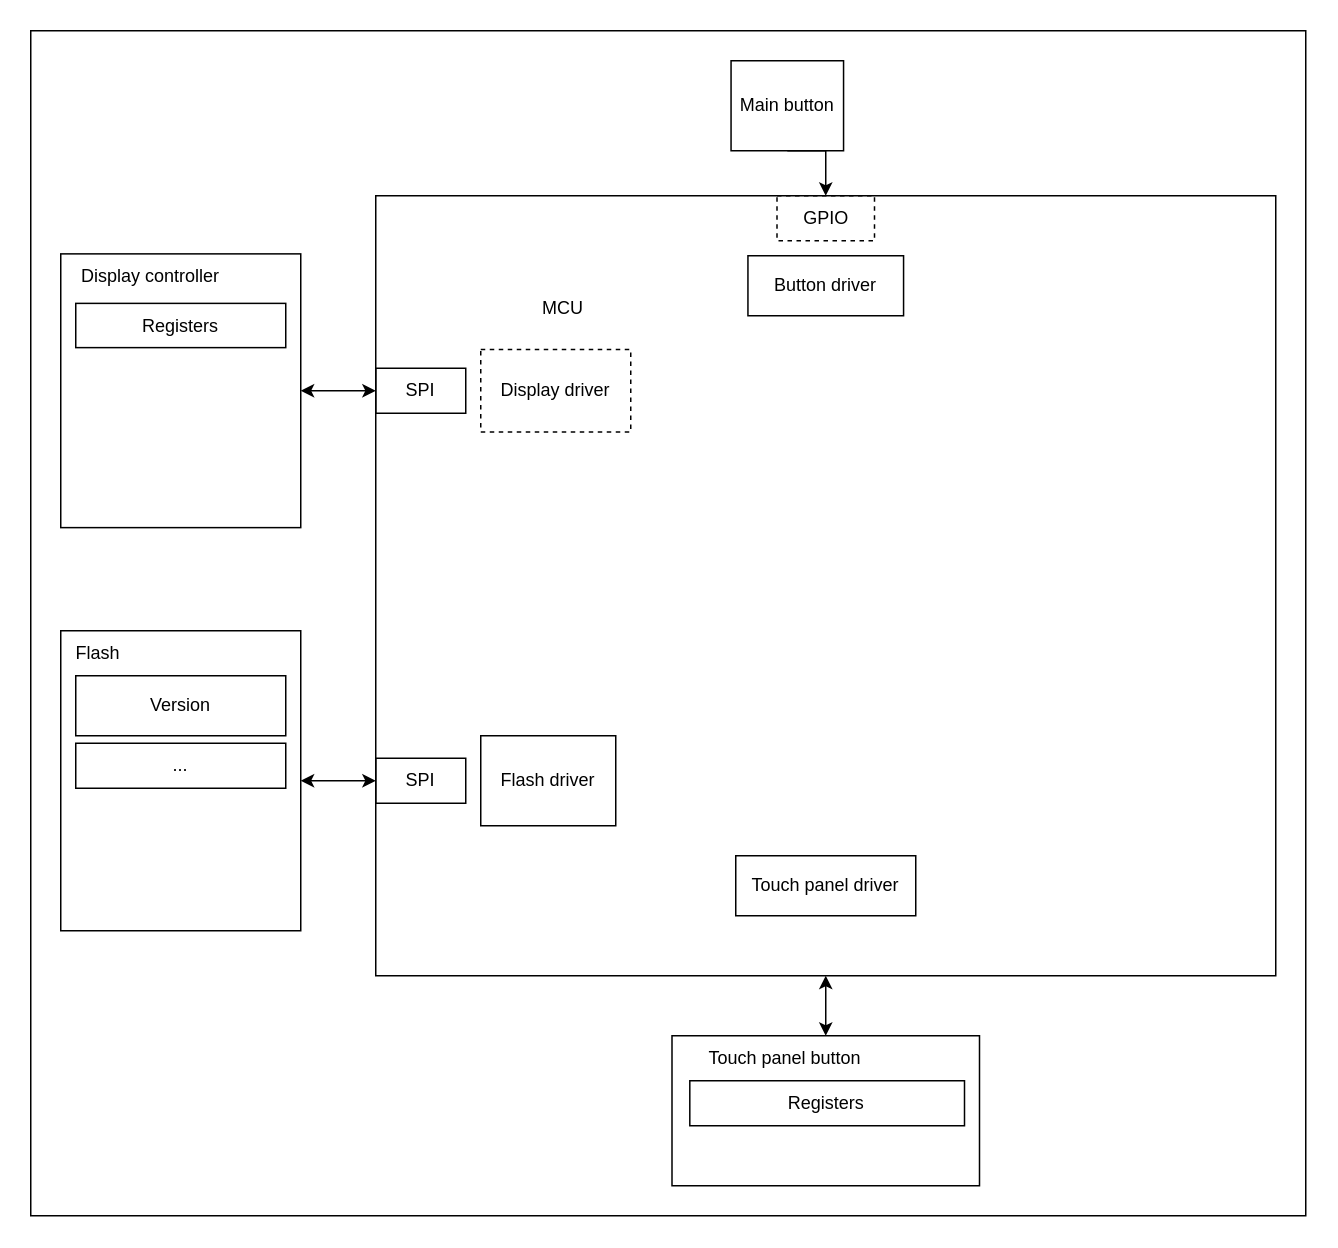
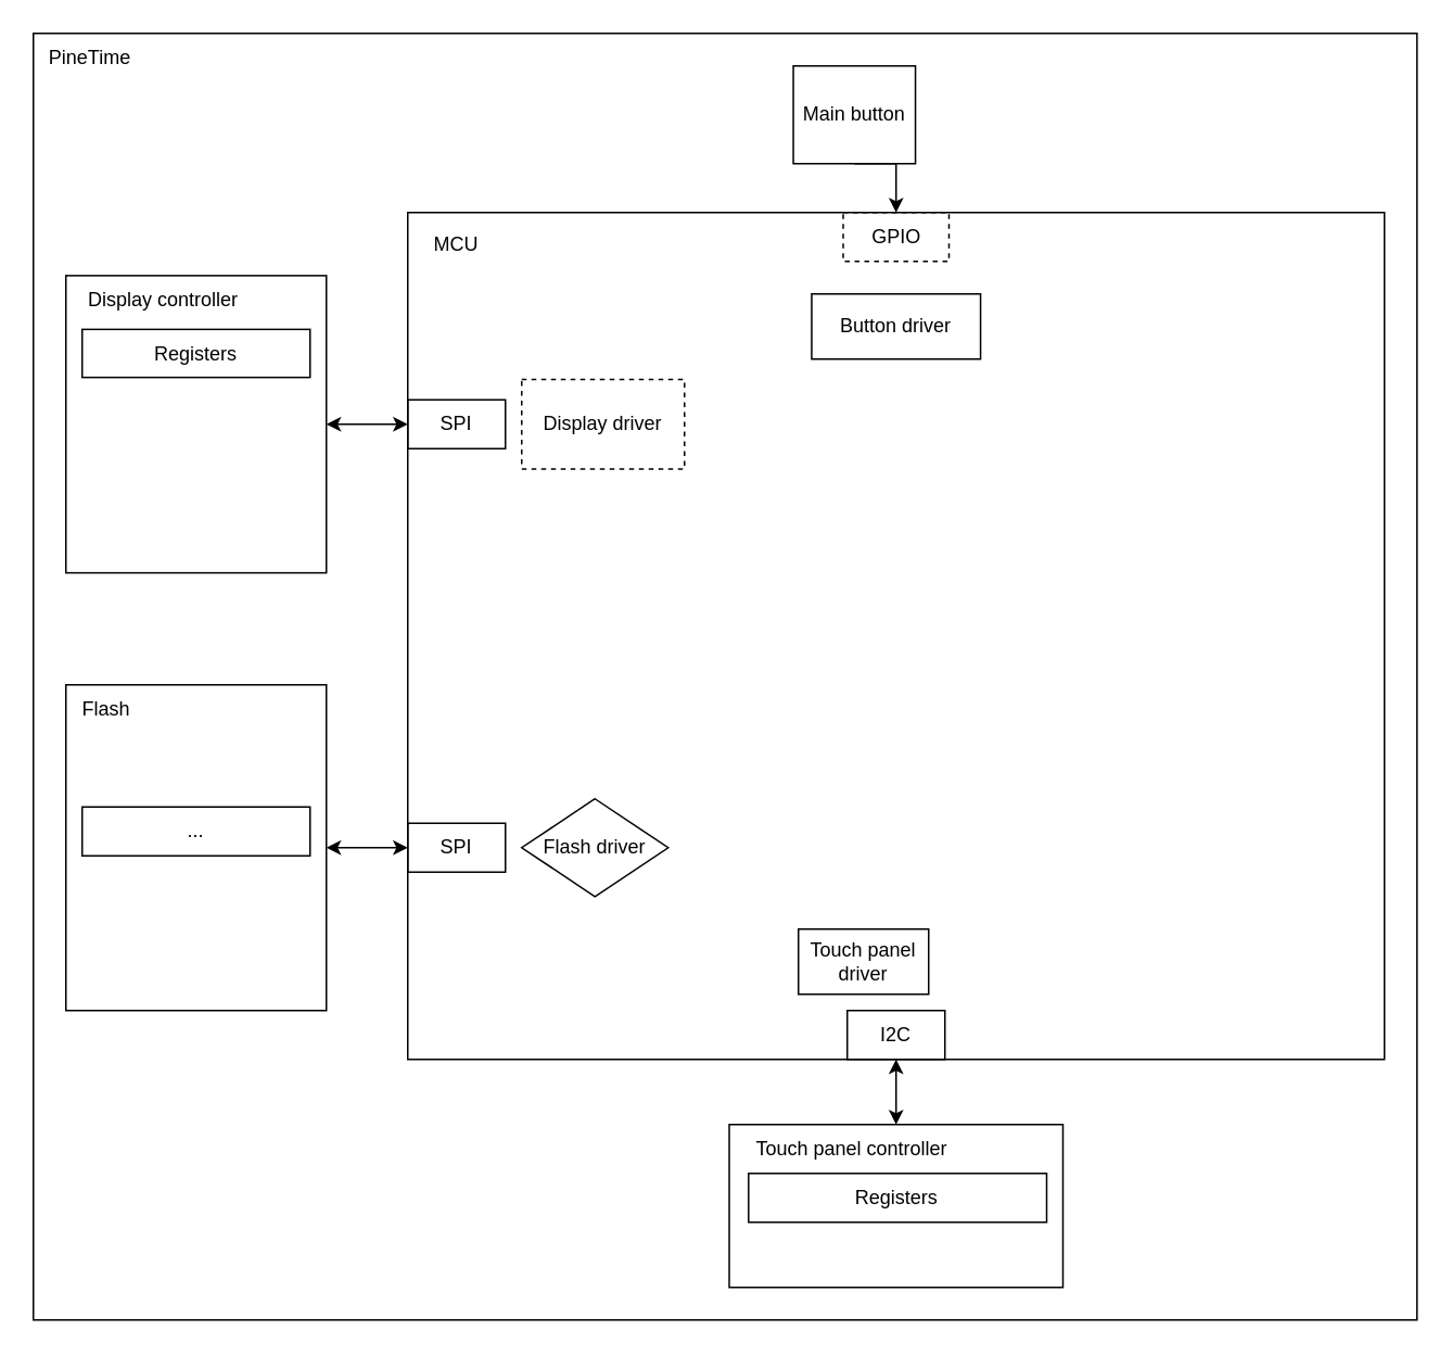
  <mxCell id="0" />
  <mxCell id="1" parent="0" />
  <mxCell id="2" value="" style="rounded=0;whiteSpace=wrap;html=1;fillColor=none;" vertex="1" parent="1"><mxGeometry x="20" y="20" width="850" height="790" as="geometry" /></mxCell>
  <mxCell id="3" value="" style="rounded=0;whiteSpace=wrap;html=1;fillColor=none;" vertex="1" parent="1"><mxGeometry x="40" y="420" width="160" height="200" as="geometry" /></mxCell>
  <mxCell id="4" value="&lt;div align=&quot;center&quot;&gt;&lt;br&gt;&lt;/div&gt;" style="rounded=0;whiteSpace=wrap;html=1;fillColor=none;" vertex="1" parent="1"><mxGeometry x="250" y="130" width="600" height="520" as="geometry" /></mxCell>
- <mxCell id="5" value="MCU" style="text;html=1;strokeColor=none;fillColor=none;align=center;verticalAlign=middle;whiteSpace=wrap;rounded=0;" vertex="1" parent="1"><mxGeometry x="345" y="185" width="60" height="40" as="geometry" /></mxCell>
+ <mxCell id="5" value="MCU" style="text;html=1;strokeColor=none;fillColor=none;align=center;verticalAlign=middle;whiteSpace=wrap;rounded=0;" vertex="1" parent="1"><mxGeometry x="250" y="130" width="60" height="40" as="geometry" /></mxCell>
  <mxCell id="6" style="edgeStyle=orthogonalEdgeStyle;rounded=0;orthogonalLoop=1;jettySize=auto;html=1;exitX=1;exitY=0.5;exitDx=0;exitDy=0;entryX=0;entryY=0.25;entryDx=0;entryDy=0;startArrow=classic;startFill=1;" edge="1" parent="1" source="7" target="4"><mxGeometry relative="1" as="geometry" /></mxCell>
  <mxCell id="7" value="" style="rounded=0;whiteSpace=wrap;html=1;fillColor=none;" vertex="1" parent="1"><mxGeometry x="40" y="168.75" width="160" height="182.5" as="geometry" /></mxCell>
  <mxCell id="8" value="Display controller" style="text;html=1;strokeColor=none;fillColor=none;align=center;verticalAlign=middle;whiteSpace=wrap;rounded=0;" vertex="1" parent="1"><mxGeometry x="40" y="168.75" width="120" height="30" as="geometry" /></mxCell>
  <mxCell id="9" style="edgeStyle=orthogonalEdgeStyle;rounded=0;orthogonalLoop=1;jettySize=auto;html=1;exitX=0.5;exitY=1;exitDx=0;exitDy=0;entryX=0.5;entryY=0;entryDx=0;entryDy=0;startArrow=none;startFill=0;" edge="1" parent="1" source="10" target="4"><mxGeometry relative="1" as="geometry" /></mxCell>
  <mxCell id="10" value="Main button" style="rounded=0;whiteSpace=wrap;html=1;fillColor=none;" vertex="1" parent="1"><mxGeometry x="486.87" y="40" width="75" height="60" as="geometry" /></mxCell>
  <mxCell id="11" value="Flash" style="text;html=1;strokeColor=none;fillColor=none;align=center;verticalAlign=middle;whiteSpace=wrap;rounded=0;" vertex="1" parent="1"><mxGeometry x="40" y="420" width="50" height="30" as="geometry" /></mxCell>
  <mxCell id="12" style="edgeStyle=orthogonalEdgeStyle;rounded=0;orthogonalLoop=1;jettySize=auto;html=1;exitX=0.5;exitY=0;exitDx=0;exitDy=0;entryX=0.5;entryY=1;entryDx=0;entryDy=0;startArrow=classic;startFill=1;" edge="1" parent="1" source="13" target="4"><mxGeometry relative="1" as="geometry" /></mxCell>
  <mxCell id="13" value="" style="rounded=0;whiteSpace=wrap;html=1;fillColor=none;" vertex="1" parent="1"><mxGeometry x="447.5" y="690" width="205" height="100" as="geometry" /></mxCell>
- <mxCell id="14" value="Touch panel button" style="text;html=1;strokeColor=none;fillColor=none;align=center;verticalAlign=middle;whiteSpace=wrap;rounded=0;" vertex="1" parent="1"><mxGeometry x="447.5" y="690" width="150" height="30" as="geometry" /></mxCell>
+ <mxCell id="14" value="Touch panel controller" style="text;html=1;strokeColor=none;fillColor=none;align=center;verticalAlign=middle;whiteSpace=wrap;rounded=0;" vertex="1" parent="1"><mxGeometry x="447.5" y="690" width="150" height="30" as="geometry" /></mxCell>
  <mxCell id="15" value="SPI" style="rounded=0;whiteSpace=wrap;html=1;fillColor=none;" vertex="1" parent="1"><mxGeometry x="250" y="505" width="60" height="30" as="geometry" /></mxCell>
  <mxCell id="16" value="SPI" style="rounded=0;whiteSpace=wrap;html=1;fillColor=none;" vertex="1" parent="1"><mxGeometry x="250" y="245" width="60" height="30" as="geometry" /></mxCell>
+ <mxCell id="17" value="I2C" style="rounded=0;whiteSpace=wrap;html=1;fillColor=none;" vertex="1" parent="1"><mxGeometry x="520" y="620" width="60" height="30" as="geometry" /></mxCell>
  <mxCell id="18" style="edgeStyle=orthogonalEdgeStyle;rounded=0;orthogonalLoop=1;jettySize=auto;html=1;exitX=1;exitY=0.5;exitDx=0;exitDy=0;entryX=0;entryY=0.75;entryDx=0;entryDy=0;startArrow=classic;startFill=1;" edge="1" parent="1" source="3" target="4"><mxGeometry relative="1" as="geometry" /></mxCell>
- <mxCell id="19" value="Flash driver" style="rounded=0;whiteSpace=wrap;html=1;fillColor=none;" vertex="1" parent="1"><mxGeometry x="320" y="490" width="90" height="60" as="geometry" /></mxCell>
+ <mxCell id="19" value="Flash driver" style="rhombus;whiteSpace=wrap;html=1;fillColor=none;" vertex="1" parent="1"><mxGeometry x="320" y="490" width="90" height="60" as="geometry" /></mxCell>
  <mxCell id="20" value="Display driver" style="rounded=0;whiteSpace=wrap;html=1;fillColor=none;dashed=1;" vertex="1" parent="1"><mxGeometry x="320" y="232.5" width="100" height="55" as="geometry" /></mxCell>
  <mxCell id="21" value="GPIO" style="rounded=0;whiteSpace=wrap;html=1;fillColor=none;dashed=1;" vertex="1" parent="1"><mxGeometry x="517.5" y="130" width="65" height="30" as="geometry" /></mxCell>
- <mxCell id="22" value="Button driver" style="rounded=0;whiteSpace=wrap;html=1;fillColor=none;" vertex="1" parent="1"><mxGeometry x="498.13" y="170" width="103.75" height="40" as="geometry" /></mxCell>
- <mxCell id="23" value="Touch panel driver" style="rounded=0;whiteSpace=wrap;html=1;fillColor=none;" vertex="1" parent="1"><mxGeometry x="490" y="570" width="120" height="40" as="geometry" /></mxCell>
- <mxCell id="24" value="Version" style="rounded=0;whiteSpace=wrap;html=1;fillColor=none;" vertex="1" parent="1"><mxGeometry x="50" y="450" width="140" height="40" as="geometry" /></mxCell>
+ <mxCell id="22" value="Button driver" style="rounded=0;whiteSpace=wrap;html=1;fillColor=none;" vertex="1" parent="1"><mxGeometry x="498.13" y="180" width="103.75" height="40" as="geometry" /></mxCell>
+ <mxCell id="23" value="Touch panel driver" style="rounded=0;whiteSpace=wrap;html=1;fillColor=none;" vertex="1" parent="1"><mxGeometry x="490" y="570" width="80" height="40" as="geometry" /></mxCell>
  <mxCell id="25" value="..." style="rounded=0;whiteSpace=wrap;html=1;fillColor=none;" vertex="1" parent="1"><mxGeometry x="50" y="495" width="140" height="30" as="geometry" /></mxCell>
  <mxCell id="26" value="Registers" style="rounded=0;whiteSpace=wrap;html=1;fillColor=none;" vertex="1" parent="1"><mxGeometry x="50" y="201.75" width="140" height="29.5" as="geometry" /></mxCell>
  <mxCell id="27" value="Registers" style="rounded=0;whiteSpace=wrap;html=1;fillColor=none;" vertex="1" parent="1"><mxGeometry x="459.37" y="720" width="183.13" height="30" as="geometry" /></mxCell>
+ <mxCell id="28" value="PineTime" style="text;html=1;strokeColor=none;fillColor=none;align=center;verticalAlign=middle;whiteSpace=wrap;rounded=0;" vertex="1" parent="1"><mxGeometry x="20" y="20" width="70" height="30" as="geometry" /></mxCell>
